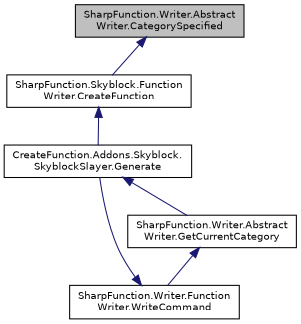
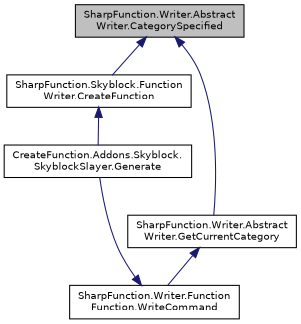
  digraph {
    rankdir=TB
    node [color=black fillcolor=white fontname=Helvetica fontsize=10 shape=record style=filled]
    edge [color=midnightblue dir=back fontname=Helvetica fontsize=10 labelfontname=Helvetica labelfontsize=10 style=solid]
    n1 [fillcolor=grey75 fontcolor=black height=0.2 label="SharpFunction.Writer.Abstract\lWriter.CategorySpecified" width=0.4]
    n2 [height=0.2 label="SharpFunction.Skyblock.Function\lWriter.CreateFunction" width=0.4]
    n3 [height=0.2 label="SharpFunction.Writer.Abstract\lWriter.GetCurrentCategory" width=0.4]
    n4 [height=0.2 label="CreateFunction.Addons.Skyblock.\lSkyblockSlayer.Generate" width=0.4]
-   n5 [height=0.2 label="SharpFunction.Writer.Function\lWriter.WriteCommand" width=0.4]
+   n5 [height=0.2 label="SharpFunction.Writer.Function\lFunction.WriteCommand" width=0.4]
    n1 -> n2
-   n4 -> n3
+   n1 -> n3
    n2 -> n4
    n3 -> n5
    n5 -> n4
  }
